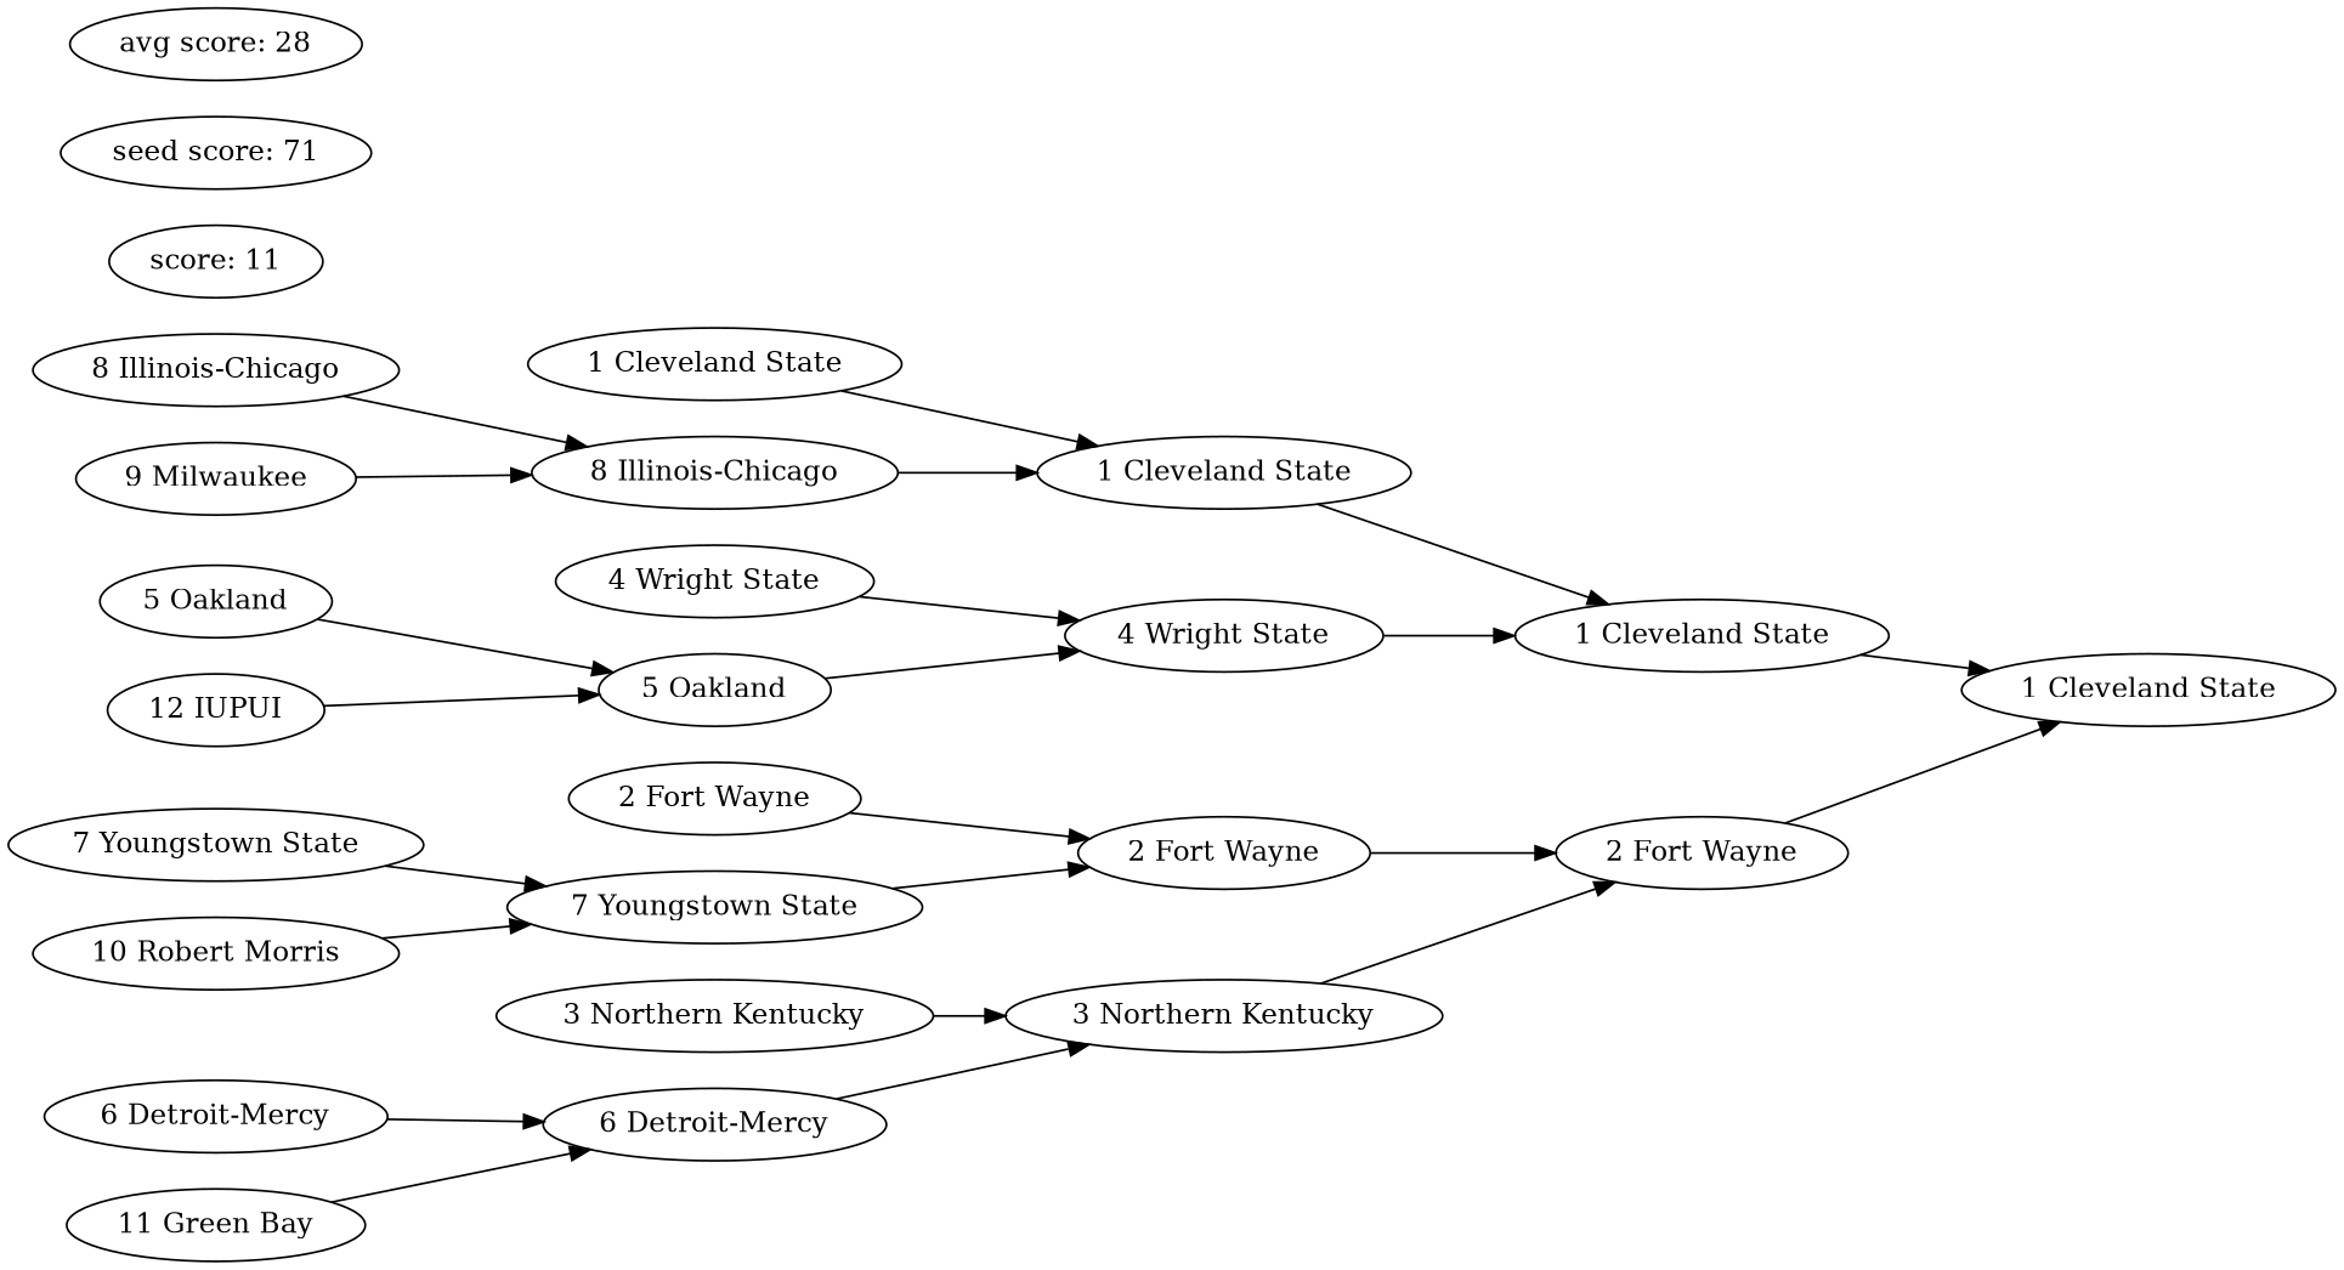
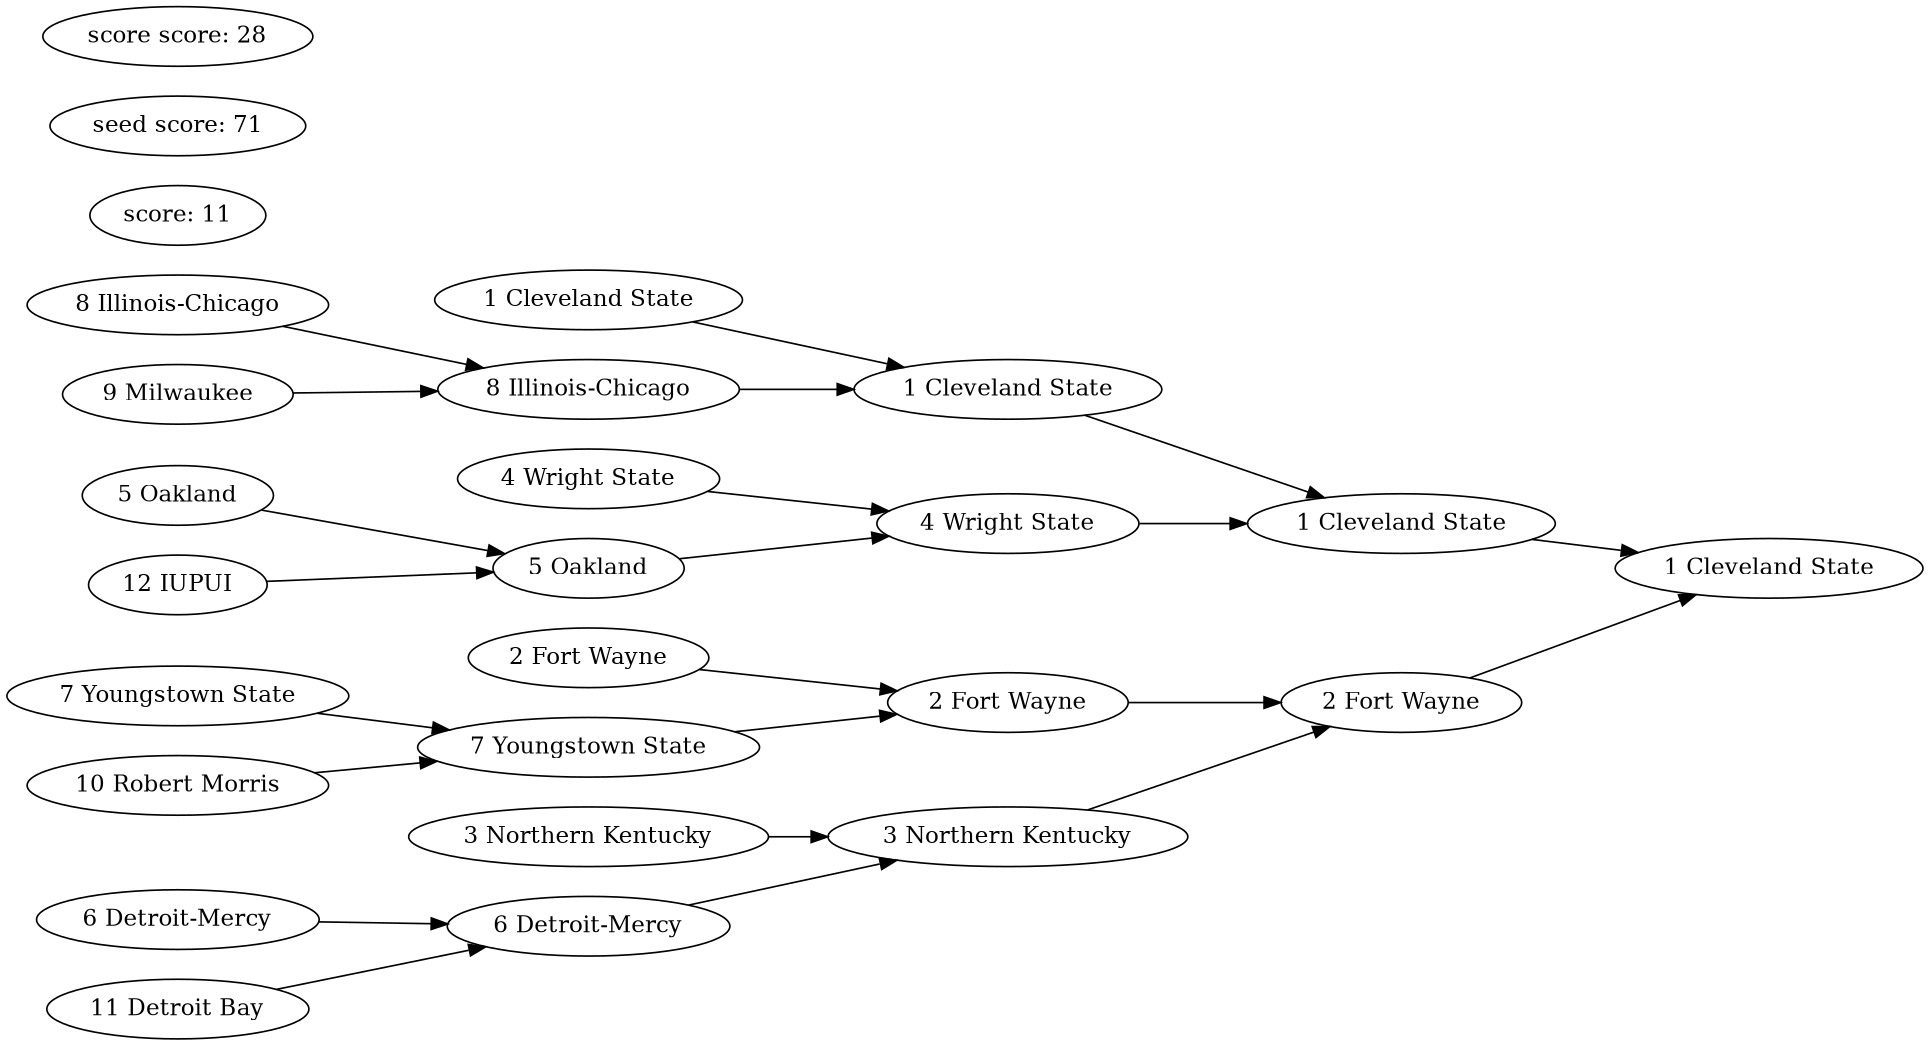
  digraph {
    rankdir=LR
    n1 [label="1 Cleveland State"]
    n2 [label="1 Cleveland State"]
    n3 [label="1 Cleveland State"]
    n4 [label="1 Cleveland State"]
    n5 [label="8 Illinois-Chicago"]
    n6 [label="8 Illinois-Chicago"]
    n7 [label="9 Milwaukee"]
    n8 [label="4 Wright State"]
    n9 [label="4 Wright State"]
    n10 [label="5 Oakland"]
    n11 [label="5 Oakland"]
    n12 [label="12 IUPUI"]
    n13 [label="2 Fort Wayne"]
    n14 [label="2 Fort Wayne"]
    n15 [label="2 Fort Wayne"]
    n16 [label="7 Youngstown State"]
    n17 [label="7 Youngstown State"]
    n18 [label="10 Robert Morris"]
    n19 [label="3 Northern Kentucky"]
    n20 [label="3 Northern Kentucky"]
    n21 [label="6 Detroit-Mercy"]
    n22 [label="6 Detroit-Mercy"]
-   n23 [label="11 Green Bay"]
+   n23 [label="11 Detroit Bay"]
    n24 [label="score: 11"]
    n25 [label="seed score: 71"]
-   n26 [label="avg score: 28"]
+   n26 [label="score score: 28"]
    n2 -> n1
    n3 -> n2
    n4 -> n3
    n5 -> n3
    n6 -> n5
    n7 -> n5
    n8 -> n2
    n9 -> n8
    n10 -> n8
    n11 -> n10
    n12 -> n10
    n13 -> n1
    n14 -> n13
    n15 -> n14
    n16 -> n14
    n17 -> n16
    n18 -> n16
    n19 -> n13
    n20 -> n19
    n21 -> n19
    n22 -> n21
    n23 -> n21
  }
